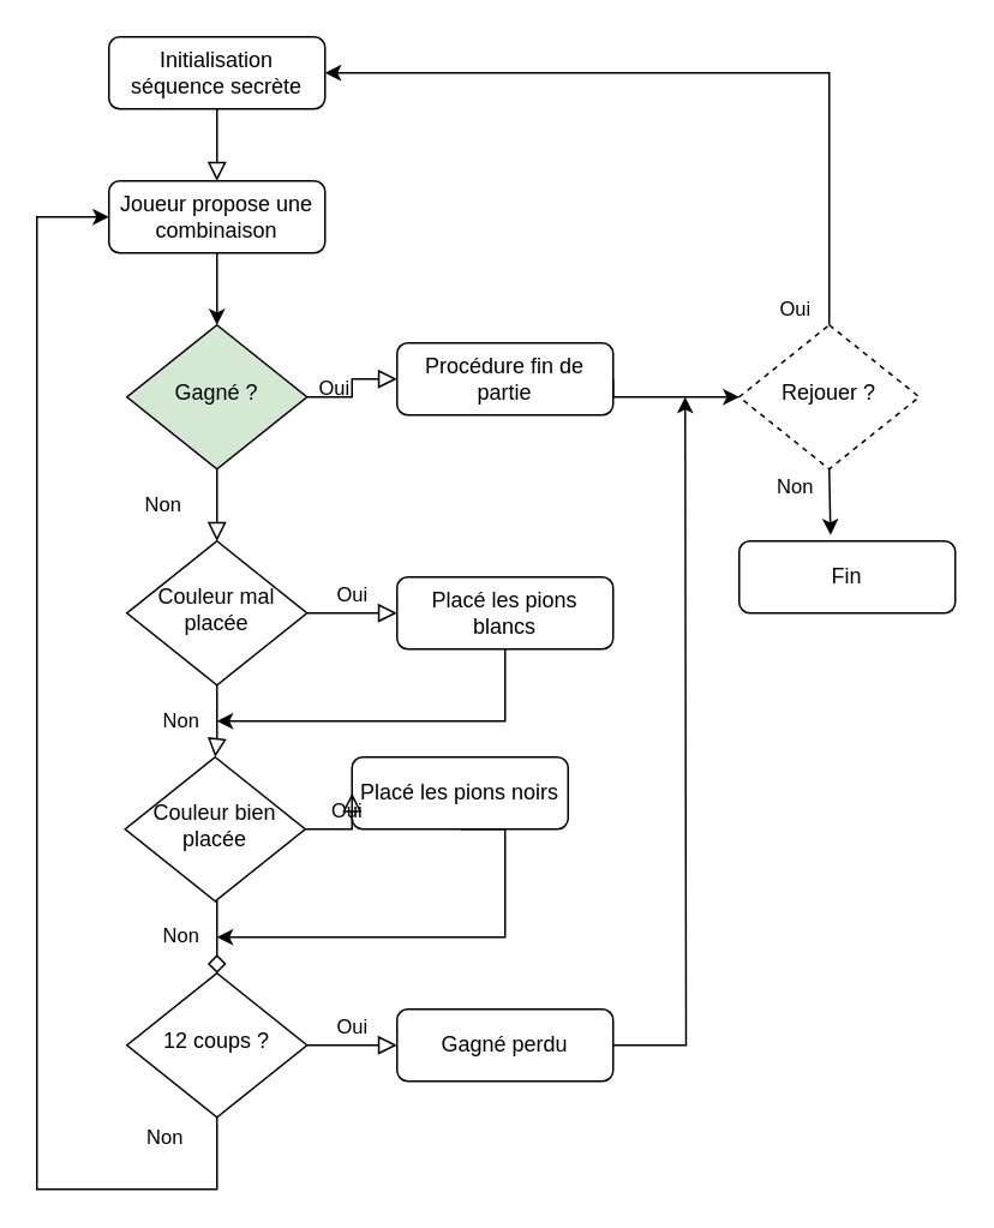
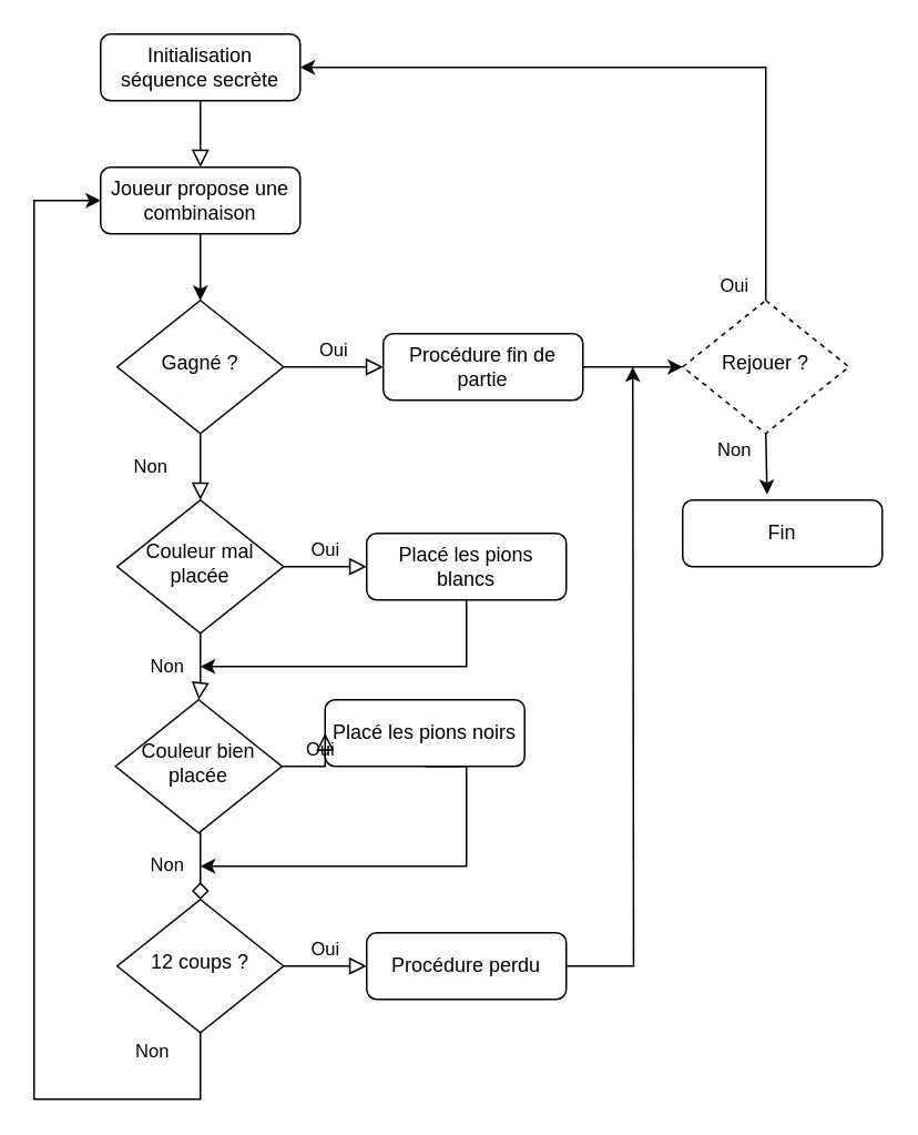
  <mxCell id="0" />
  <mxCell id="1" parent="0" />
  <mxCell id="2" value="" style="rounded=0;html=1;jettySize=auto;orthogonalLoop=1;fontSize=11;endArrow=block;endFill=0;endSize=8;strokeWidth=1;shadow=0;labelBackgroundColor=none;edgeStyle=orthogonalEdgeStyle;entryX=0.5;entryY=0;entryDx=0;entryDy=0;" parent="1" source="3" target="12" edge="1"><mxGeometry relative="1" as="geometry" /></mxCell>
  <mxCell id="3" value="Initialisation séquence secrète" style="rounded=1;whiteSpace=wrap;html=1;fontSize=12;glass=0;strokeWidth=1;shadow=0;" parent="1" vertex="1"><mxGeometry x="60" y="20" width="120" height="40" as="geometry" /></mxCell>
  <mxCell id="4" value="Non" style="rounded=0;html=1;jettySize=auto;orthogonalLoop=1;fontSize=11;endArrow=block;endFill=0;endSize=8;strokeWidth=1;shadow=0;labelBackgroundColor=none;edgeStyle=orthogonalEdgeStyle;" parent="1" source="6" target="10" edge="1"><mxGeometry y="-30" relative="1" as="geometry"><mxPoint as="offset" /></mxGeometry></mxCell>
  <mxCell id="5" value="Oui" style="edgeStyle=orthogonalEdgeStyle;rounded=0;html=1;jettySize=auto;orthogonalLoop=1;fontSize=11;endArrow=block;endFill=0;endSize=8;strokeWidth=1;shadow=0;labelBackgroundColor=none;" parent="1" source="6" target="8" edge="1"><mxGeometry y="10" relative="1" as="geometry"><mxPoint as="offset" /></mxGeometry></mxCell>
- <mxCell id="6" value="Gagné ?" style="rhombus;whiteSpace=wrap;html=1;shadow=0;fontFamily=Helvetica;fontSize=12;align=center;strokeWidth=1;spacing=6;spacingTop=-4;fillColor=#d5e8d4;" parent="1" vertex="1"><mxGeometry x="70" y="180" width="100" height="80" as="geometry" /></mxCell>
+ <mxCell id="6" value="Gagné ?" style="rhombus;whiteSpace=wrap;html=1;shadow=0;fontFamily=Helvetica;fontSize=12;align=center;strokeWidth=1;spacing=6;spacingTop=-4;" parent="1" vertex="1"><mxGeometry x="70" y="180" width="100" height="80" as="geometry" /></mxCell>
  <mxCell id="7" style="edgeStyle=orthogonalEdgeStyle;rounded=0;orthogonalLoop=1;jettySize=auto;html=1;exitX=1;exitY=0.5;exitDx=0;exitDy=0;entryX=0;entryY=0.5;entryDx=0;entryDy=0;" parent="1" source="8" target="20" edge="1"><mxGeometry relative="1" as="geometry"><mxPoint x="380" y="270" as="targetPoint" /><Array as="points"><mxPoint x="400" y="220" /><mxPoint x="400" y="220" /></Array></mxGeometry></mxCell>
- <mxCell id="8" value="Procédure fin de partie" style="rounded=1;whiteSpace=wrap;html=1;fontSize=12;glass=0;strokeWidth=1;shadow=0;" parent="1" vertex="1"><mxGeometry x="220" y="190" width="120" height="40" as="geometry" /></mxCell>
+ <mxCell id="8" value="Procédure fin de partie" style="rounded=1;whiteSpace=wrap;html=1;fontSize=12;glass=0;strokeWidth=1;shadow=0;" parent="1" vertex="1"><mxGeometry x="230" y="200" width="120" height="40" as="geometry" /></mxCell>
  <mxCell id="9" value="Oui" style="edgeStyle=orthogonalEdgeStyle;rounded=0;html=1;jettySize=auto;orthogonalLoop=1;fontSize=11;endArrow=block;endFill=0;endSize=8;strokeWidth=1;shadow=0;labelBackgroundColor=none;" parent="1" source="10" target="13" edge="1"><mxGeometry y="10" relative="1" as="geometry"><mxPoint as="offset" /></mxGeometry></mxCell>
  <mxCell id="10" value="Couleur mal placée" style="rhombus;whiteSpace=wrap;html=1;shadow=0;fontFamily=Helvetica;fontSize=12;align=center;strokeWidth=1;spacing=6;spacingTop=-4;" parent="1" vertex="1"><mxGeometry x="70" y="300" width="100" height="80" as="geometry" /></mxCell>
  <mxCell id="11" value="" style="edgeStyle=orthogonalEdgeStyle;rounded=0;orthogonalLoop=1;jettySize=auto;html=1;" parent="1" source="12" target="6" edge="1"><mxGeometry relative="1" as="geometry" /></mxCell>
  <mxCell id="12" value="Joueur propose une combinaison" style="rounded=1;whiteSpace=wrap;html=1;fontSize=12;glass=0;strokeWidth=1;shadow=0;" parent="1" vertex="1"><mxGeometry x="60" y="100" width="120" height="40" as="geometry" /></mxCell>
  <mxCell id="13" value="Placé les pions blancs" style="rounded=1;whiteSpace=wrap;html=1;fontSize=12;glass=0;strokeWidth=1;shadow=0;" parent="1" vertex="1"><mxGeometry x="220" y="320" width="120" height="40" as="geometry" /></mxCell>
  <mxCell id="14" value="Placé les pions noirs" style="rounded=1;whiteSpace=wrap;html=1;fontSize=12;glass=0;strokeWidth=1;shadow=0;" parent="1" vertex="1"><mxGeometry x="195" y="420" width="120" height="40" as="geometry" /></mxCell>
  <mxCell id="15" value="Couleur bien placée" style="rhombus;whiteSpace=wrap;html=1;shadow=0;fontFamily=Helvetica;fontSize=12;align=center;strokeWidth=1;spacing=6;spacingTop=-4;" parent="1" vertex="1"><mxGeometry x="69" y="420" width="100" height="80" as="geometry" /></mxCell>
  <mxCell id="16" value="Non" style="edgeStyle=orthogonalEdgeStyle;rounded=0;html=1;jettySize=auto;orthogonalLoop=1;fontSize=11;endArrow=block;endFill=0;endSize=8;strokeWidth=1;shadow=0;labelBackgroundColor=none;exitX=0.5;exitY=1;exitDx=0;exitDy=0;entryX=0.5;entryY=0;entryDx=0;entryDy=0;" parent="1" source="10" target="15" edge="1"><mxGeometry x="-0.001" y="-20" relative="1" as="geometry"><mxPoint as="offset" /><mxPoint x="180" y="350" as="sourcePoint" /><mxPoint x="230" y="350" as="targetPoint" /><Array as="points"><mxPoint x="120" y="410" /><mxPoint x="120" y="410" /></Array></mxGeometry></mxCell>
  <mxCell id="17" value="Oui" style="edgeStyle=orthogonalEdgeStyle;rounded=0;html=1;jettySize=auto;orthogonalLoop=1;fontSize=11;endArrow=block;endFill=0;endSize=8;strokeWidth=1;shadow=0;labelBackgroundColor=none;entryX=0;entryY=0.5;entryDx=0;entryDy=0;exitX=1;exitY=0.5;exitDx=0;exitDy=0;" parent="1" source="15" target="14" edge="1"><mxGeometry y="10" relative="1" as="geometry"><mxPoint as="offset" /><mxPoint x="180" y="350" as="sourcePoint" /><mxPoint x="230" y="350" as="targetPoint" /></mxGeometry></mxCell>
  <mxCell id="18" style="edgeStyle=orthogonalEdgeStyle;rounded=0;orthogonalLoop=1;jettySize=auto;html=1;exitX=0.5;exitY=1;exitDx=0;exitDy=0;" parent="1" source="13" edge="1"><mxGeometry relative="1" as="geometry"><mxPoint x="120" y="400" as="targetPoint" /><mxPoint x="300" y="250" as="sourcePoint" /><Array as="points"><mxPoint x="280" y="400" /></Array></mxGeometry></mxCell>
  <mxCell id="19" style="edgeStyle=orthogonalEdgeStyle;rounded=0;orthogonalLoop=1;jettySize=auto;html=1;exitX=0.5;exitY=1;exitDx=0;exitDy=0;" parent="1" source="14" edge="1"><mxGeometry relative="1" as="geometry"><mxPoint x="120" y="520" as="targetPoint" /><mxPoint x="290" y="370" as="sourcePoint" /><Array as="points"><mxPoint x="280" y="520" /></Array></mxGeometry></mxCell>
  <mxCell id="20" value="Rejouer ?" style="rhombus;whiteSpace=wrap;html=1;shadow=0;fontFamily=Helvetica;fontSize=12;align=center;strokeWidth=1;spacing=6;spacingTop=-4;dashed=1;" parent="1" vertex="1"><mxGeometry x="410" y="180" width="100" height="80" as="geometry" /></mxCell>
  <mxCell id="21" value="Fin" style="rounded=1;whiteSpace=wrap;html=1;fontSize=12;glass=0;strokeWidth=1;shadow=0;" parent="1" vertex="1"><mxGeometry x="410" y="300" width="120" height="40" as="geometry" /></mxCell>
  <mxCell id="22" value="" style="endArrow=classic;html=1;rounded=0;exitX=0.5;exitY=0;exitDx=0;exitDy=0;entryX=1;entryY=0.5;entryDx=0;entryDy=0;" parent="1" source="20" target="3" edge="1"><mxGeometry relative="1" as="geometry"><mxPoint x="470" y="320" as="sourcePoint" /><mxPoint x="570" y="320" as="targetPoint" /><Array as="points"><mxPoint x="460" y="40" /></Array></mxGeometry></mxCell>
  <mxCell id="23" value="Oui" style="edgeLabel;resizable=0;html=1;align=center;verticalAlign=middle;" parent="22" connectable="0" vertex="1"><mxGeometry relative="1" as="geometry"><mxPoint x="50" y="130" as="offset" /></mxGeometry></mxCell>
  <mxCell id="24" value="" style="endArrow=classic;html=1;rounded=0;entryX=0.423;entryY=-0.085;entryDx=0;entryDy=0;exitX=0.5;exitY=1;exitDx=0;exitDy=0;entryPerimeter=0;" parent="1" source="20" target="21" edge="1"><mxGeometry relative="1" as="geometry"><mxPoint x="510" y="219.5" as="sourcePoint" /><mxPoint x="580" y="219.5" as="targetPoint" /><Array as="points" /></mxGeometry></mxCell>
  <mxCell id="25" value="Non" style="edgeLabel;resizable=0;html=1;align=center;verticalAlign=middle;" parent="24" connectable="0" vertex="1"><mxGeometry relative="1" as="geometry"><mxPoint x="-20" y="-8" as="offset" /></mxGeometry></mxCell>
  <mxCell id="26" value="12 coups ?" style="rhombus;whiteSpace=wrap;html=1;shadow=0;fontFamily=Helvetica;fontSize=12;align=center;strokeWidth=1;spacing=6;spacingTop=-4;" vertex="1" parent="1"><mxGeometry x="70" y="540" width="100" height="80" as="geometry" /></mxCell>
  <mxCell id="27" value="Non" style="edgeStyle=orthogonalEdgeStyle;rounded=0;html=1;jettySize=auto;orthogonalLoop=1;fontSize=11;endArrow=diamond;endFill=0;endSize=8;strokeWidth=1;shadow=0;labelBackgroundColor=none;exitX=0.5;exitY=1;exitDx=0;exitDy=0;entryX=0.5;entryY=0;entryDx=0;entryDy=0;" edge="1" parent="1" source="15" target="26"><mxGeometry x="-0.001" y="-20" relative="1" as="geometry"><mxPoint as="offset" /><mxPoint x="130" y="390" as="sourcePoint" /><mxPoint x="129" y="430" as="targetPoint" /><Array as="points"><mxPoint x="120" y="500" /></Array></mxGeometry></mxCell>
  <mxCell id="28" style="edgeStyle=orthogonalEdgeStyle;rounded=0;orthogonalLoop=1;jettySize=auto;html=1;exitX=1;exitY=0.5;exitDx=0;exitDy=0;" edge="1" parent="1" source="29"><mxGeometry relative="1" as="geometry"><mxPoint x="380" y="220" as="targetPoint" /></mxGeometry></mxCell>
- <mxCell id="29" value="Gagné perdu" style="rounded=1;whiteSpace=wrap;html=1;fontSize=12;glass=0;strokeWidth=1;shadow=0;" vertex="1" parent="1"><mxGeometry x="220" y="560" width="120" height="40" as="geometry" /></mxCell>
+ <mxCell id="29" value="Procédure perdu" style="rounded=1;whiteSpace=wrap;html=1;fontSize=12;glass=0;strokeWidth=1;shadow=0;" vertex="1" parent="1"><mxGeometry x="220" y="560" width="120" height="40" as="geometry" /></mxCell>
  <mxCell id="30" value="Oui" style="edgeStyle=orthogonalEdgeStyle;rounded=0;html=1;jettySize=auto;orthogonalLoop=1;fontSize=11;endArrow=block;endFill=0;endSize=8;strokeWidth=1;shadow=0;labelBackgroundColor=none;entryX=0;entryY=0.5;entryDx=0;entryDy=0;exitX=1;exitY=0.5;exitDx=0;exitDy=0;" edge="1" parent="1" source="26" target="29"><mxGeometry y="10" relative="1" as="geometry"><mxPoint as="offset" /><mxPoint x="179" y="470" as="sourcePoint" /><mxPoint x="230" y="470" as="targetPoint" /><Array as="points"><mxPoint x="200" y="580" /><mxPoint x="200" y="580" /></Array></mxGeometry></mxCell>
  <mxCell id="31" value="" style="endArrow=classic;html=1;rounded=0;exitX=0.5;exitY=1;exitDx=0;exitDy=0;entryX=0;entryY=0.5;entryDx=0;entryDy=0;" edge="1" parent="1" source="26" target="12"><mxGeometry relative="1" as="geometry"><mxPoint x="-60" y="680" as="sourcePoint" /><mxPoint x="40" y="680" as="targetPoint" /><Array as="points"><mxPoint x="120" y="660" /><mxPoint x="20" y="660" /><mxPoint x="20" y="370" /><mxPoint x="20" y="240" /><mxPoint x="20" y="120" /></Array></mxGeometry></mxCell>
  <mxCell id="32" value="Non" style="edgeLabel;resizable=0;html=1;align=center;verticalAlign=middle;" connectable="0" vertex="1" parent="31"><mxGeometry relative="1" as="geometry"><mxPoint x="70" y="190" as="offset" /></mxGeometry></mxCell>
